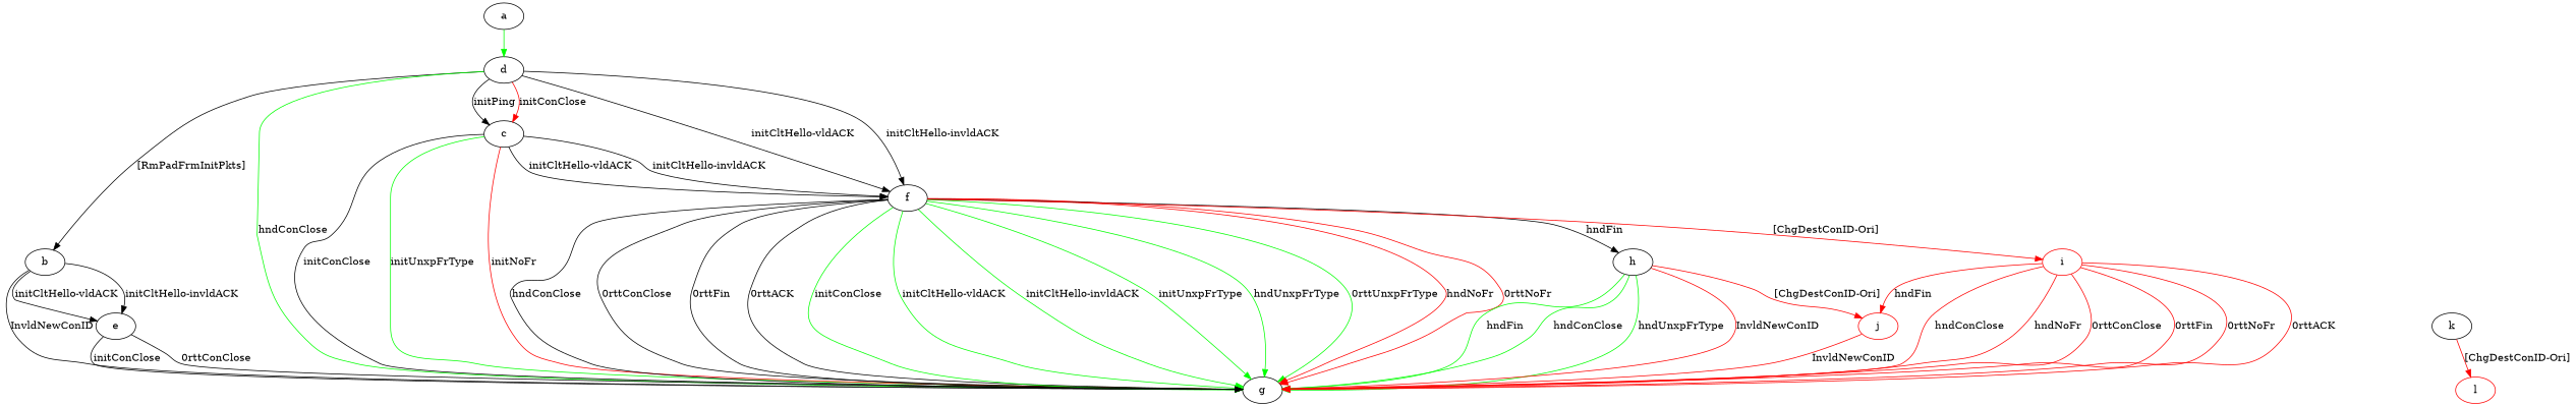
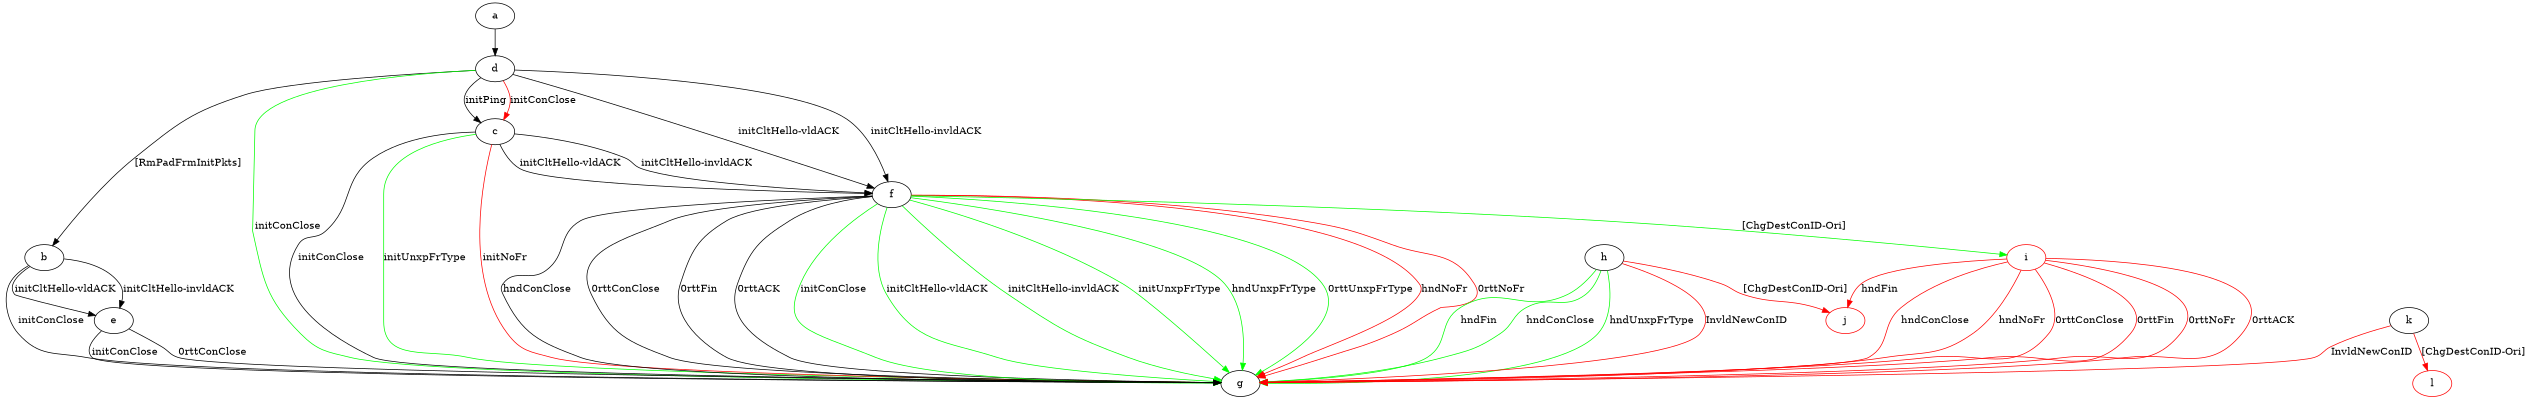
  digraph {
    a
    d
    b
    g
    c
    f
    e
    h
    i [color=red]
    j [color=red]
    k [color=black]
    l [color=red]
-   a -> d [color=green]
+   a -> d
    d -> b [label="[RmPadFrmInitPkts] "]
-   d -> g [color=green label="hndConClose "]
+   d -> g [color=green label="initConClose "]
    d -> c [label="initPing "]
    d -> c [color=red label="initConClose "]
    d -> f [label="initCltHello-vldACK "]
    d -> f [label="initCltHello-invldACK "]
-   b -> g [label="InvldNewConID "]
+   b -> g [label="initConClose "]
    b -> e [label="initCltHello-vldACK "]
    b -> e [label="initCltHello-invldACK "]
    c -> g [label="initConClose "]
    c -> g [color=green label="initUnxpFrType "]
    c -> g [color=red label="initNoFr "]
    c -> f [label="initCltHello-vldACK "]
    c -> f [label="initCltHello-invldACK "]
    f -> g [label="hndConClose "]
    f -> g [label="0rttConClose "]
    f -> g [label="0rttFin "]
    f -> g [label="0rttACK "]
    f -> g [color=green label="initConClose "]
    f -> g [color=green label="initCltHello-vldACK "]
    f -> g [color=green label="initCltHello-invldACK "]
    f -> g [color=green label="initUnxpFrType "]
    f -> g [color=green label="hndUnxpFrType "]
    f -> g [color=green label="0rttUnxpFrType "]
    f -> g [color=red label="hndNoFr "]
    f -> g [color=red label="0rttNoFr "]
-   f -> h [label="hndFin "]
-   f -> i [color=red label="[ChgDestConID-Ori] "]
+   f -> i [color=green label="[ChgDestConID-Ori] "]
    e -> g [label="initConClose "]
    e -> g [label="0rttConClose "]
    h -> g [color=green label="hndFin "]
    h -> g [color=green label="hndConClose "]
    h -> g [color=green label="hndUnxpFrType "]
    h -> g [color=red label="InvldNewConID "]
    h -> j [color=red label="[ChgDestConID-Ori] "]
    i -> g [color=red label="hndConClose "]
    i -> g [color=red label="hndNoFr "]
    i -> g [color=red label="0rttConClose "]
    i -> g [color=red label="0rttFin "]
    i -> g [color=red label="0rttNoFr "]
    i -> g [color=red label="0rttACK "]
    i -> j [color=red label="hndFin "]
-   j -> g [color=red label="InvldNewConID "]
+   k -> g [color=red label="InvldNewConID "]
    k -> l [color=red label="[ChgDestConID-Ori] "]
  }
